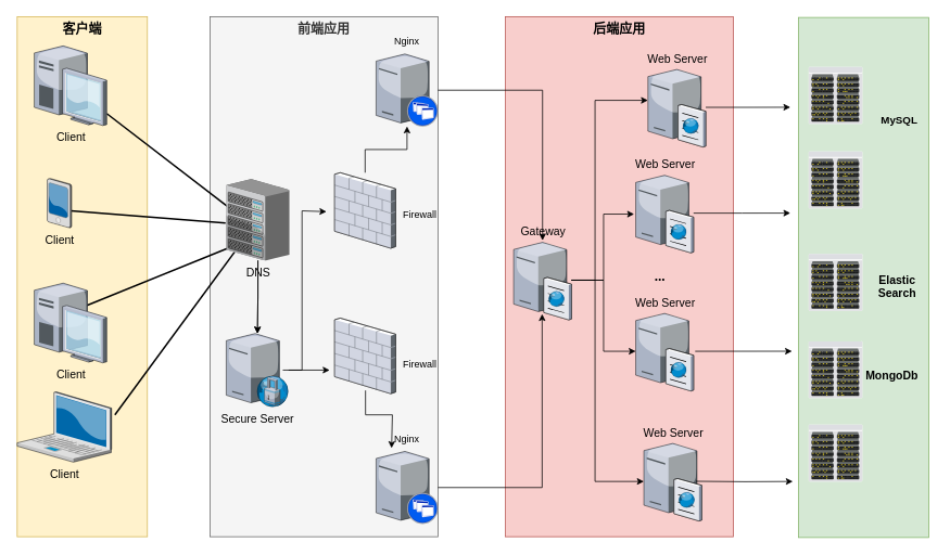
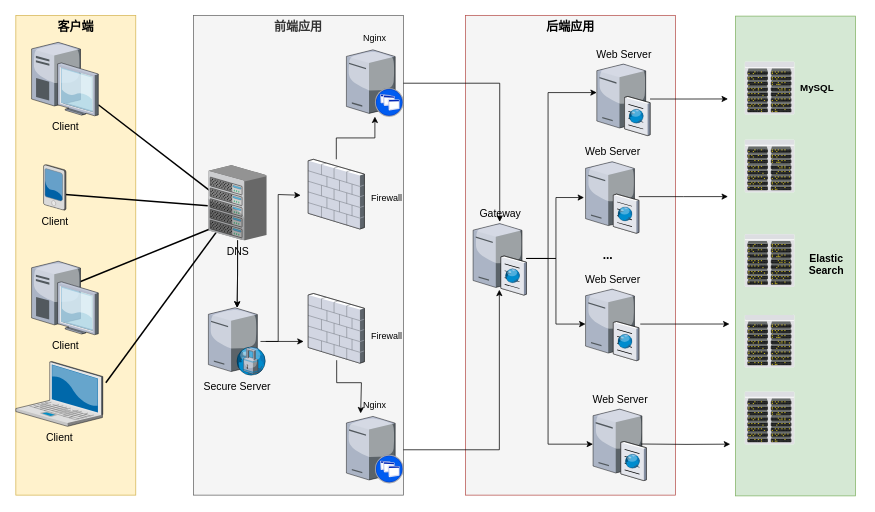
  <mxCell id="0" style=";html=1;" />
  <mxCell id="1" style=";html=1;" parent="0" />
- <mxCell id="2" value="&lt;font style=&quot;font-size: 16px;&quot;&gt;&lt;b&gt;后端应用&lt;/b&gt;&lt;/font&gt;" style="whiteSpace=wrap;html=1;fillColor=#f8cecc;fontSize=14;strokeColor=#b85450;verticalAlign=top;" parent="1" vertex="1"><mxGeometry x="620" y="20" width="280" height="640" as="geometry" /></mxCell>
+ <mxCell id="2" value="&lt;font style=&quot;font-size: 16px;&quot;&gt;&lt;b&gt;后端应用&lt;/b&gt;&lt;/font&gt;" style="whiteSpace=wrap;html=1;fillColor=#f5f5f5;fontSize=14;strokeColor=#b85450;verticalAlign=top;" parent="1" vertex="1"><mxGeometry x="620" y="20" width="280" height="640" as="geometry" /></mxCell>
  <mxCell id="3" value="&lt;font style=&quot;font-size: 16px;&quot;&gt;&lt;b&gt;前端应用&lt;/b&gt;&lt;/font&gt;" style="whiteSpace=wrap;html=1;fillColor=#f5f5f5;fontSize=14;strokeColor=#666666;verticalAlign=top;fontColor=#333333;" parent="1" vertex="1"><mxGeometry x="257" y="20" width="280" height="640" as="geometry" /></mxCell>
  <mxCell id="4" value="&lt;b&gt;&lt;font style=&quot;font-size: 16px;&quot;&gt;客户端&lt;/font&gt;&lt;/b&gt;" style="whiteSpace=wrap;html=1;fillColor=#fff2cc;fontSize=14;strokeColor=#d6b656;verticalAlign=top;" parent="1" vertex="1"><mxGeometry x="20" y="20" width="160" height="640" as="geometry" /></mxCell>
  <mxCell id="5" style="edgeStyle=none;rounded=0;html=1;startSize=10;endSize=10;jettySize=auto;orthogonalLoop=1;fontSize=14;endArrow=none;endFill=0;strokeWidth=2;entryX=0.205;entryY=0.818;entryDx=0;entryDy=0;entryPerimeter=0;" parent="1" target="20" edge="1"><mxGeometry relative="1" as="geometry"><mxPoint x="140" y="510" as="sourcePoint" /><mxPoint x="297" y="593.32" as="targetPoint" /></mxGeometry></mxCell>
  <mxCell id="6" value="Client" style="verticalLabelPosition=bottom;aspect=fixed;html=1;verticalAlign=top;strokeColor=none;shape=mxgraph.citrix.laptop_2;fillColor=#66B2FF;gradientColor=#0066CC;fontSize=14;" parent="1" vertex="1"><mxGeometry x="20" y="481.75" width="116" height="86.5" as="geometry" /></mxCell>
  <mxCell id="7" style="edgeStyle=none;rounded=0;html=1;startSize=10;endSize=10;jettySize=auto;orthogonalLoop=1;fontSize=14;endArrow=none;endFill=0;strokeWidth=2;entryX=0.098;entryY=0.826;entryDx=0;entryDy=0;entryPerimeter=0;exitX=0.708;exitY=0.286;exitDx=0;exitDy=0;exitPerimeter=0;" parent="1" source="8" target="20" edge="1"><mxGeometry relative="1" as="geometry"><mxPoint x="110" y="390" as="sourcePoint" /><mxPoint x="300" y="440" as="targetPoint" /></mxGeometry></mxCell>
  <mxCell id="8" value="Client" style="verticalLabelPosition=bottom;aspect=fixed;html=1;verticalAlign=top;strokeColor=none;shape=mxgraph.citrix.desktop;fillColor=#66B2FF;gradientColor=#0066CC;fontSize=14;" parent="1" vertex="1"><mxGeometry x="41" y="348" width="89" height="98" as="geometry" /></mxCell>
  <mxCell id="9" style="edgeStyle=none;rounded=0;html=1;startSize=10;endSize=10;jettySize=auto;orthogonalLoop=1;fontSize=14;endArrow=none;endFill=0;strokeWidth=2;exitX=0.9;exitY=0.492;exitDx=0;exitDy=0;exitPerimeter=0;entryX=-0.013;entryY=0.54;entryDx=0;entryDy=0;entryPerimeter=0;" parent="1" target="20" edge="1"><mxGeometry relative="1" as="geometry"><mxPoint x="86.02" y="259.022" as="sourcePoint" /><mxPoint x="309.042" y="236.2" as="targetPoint" /></mxGeometry></mxCell>
  <mxCell id="10" style="edgeStyle=none;rounded=0;html=1;startSize=10;endSize=10;jettySize=auto;orthogonalLoop=1;fontSize=14;endArrow=none;endFill=0;strokeWidth=2;entryX=0.156;entryY=0.417;entryDx=0;entryDy=0;entryPerimeter=0;" parent="1" source="11" target="20" edge="1"><mxGeometry relative="1" as="geometry" /></mxCell>
  <mxCell id="11" value="Client" style="verticalLabelPosition=bottom;aspect=fixed;html=1;verticalAlign=top;strokeColor=none;shape=mxgraph.citrix.desktop;fillColor=#66B2FF;gradientColor=#0066CC;fontSize=14;" parent="1" vertex="1"><mxGeometry x="41" y="56" width="89" height="98" as="geometry" /></mxCell>
  <mxCell id="12" value="Client" style="verticalLabelPosition=bottom;aspect=fixed;html=1;verticalAlign=top;strokeColor=none;shape=mxgraph.citrix.pda;fillColor=#66B2FF;gradientColor=#0066CC;fontSize=14;" parent="1" vertex="1"><mxGeometry x="57" y="219" width="30" height="61" as="geometry" /></mxCell>
  <mxCell id="13" value="" style="verticalLabelPosition=bottom;aspect=fixed;html=1;verticalAlign=top;strokeColor=none;shape=mxgraph.citrix.xenapp_server;fillColor=#66B2FF;gradientColor=#0066CC;fontSize=14;" parent="1" vertex="1"><mxGeometry x="461" y="555" width="76" height="89" as="geometry" /></mxCell>
  <mxCell id="14" style="edgeStyle=orthogonalEdgeStyle;rounded=0;orthogonalLoop=1;jettySize=auto;html=1;" edge="1" parent="1" source="15" target="41"><mxGeometry relative="1" as="geometry" /></mxCell>
  <mxCell id="15" value="" style="verticalLabelPosition=bottom;aspect=fixed;html=1;verticalAlign=top;strokeColor=none;shape=mxgraph.citrix.xenapp_server;fillColor=#66B2FF;gradientColor=#0066CC;fontSize=14;" parent="1" vertex="1"><mxGeometry x="461" y="66" width="76" height="89" as="geometry" /></mxCell>
  <mxCell id="16" style="edgeStyle=orthogonalEdgeStyle;rounded=0;orthogonalLoop=1;jettySize=auto;html=1;" edge="1" parent="1" source="17"><mxGeometry relative="1" as="geometry"><mxPoint x="970" y="131.5" as="targetPoint" /></mxGeometry></mxCell>
  <mxCell id="17" value="Web Server" style="verticalLabelPosition=top;aspect=fixed;html=1;verticalAlign=bottom;strokeColor=none;shape=mxgraph.citrix.cache_server;fillColor=#66B2FF;gradientColor=#0066CC;fontSize=14;labelPosition=center;align=center;" parent="1" vertex="1"><mxGeometry x="795" y="82.75" width="71" height="97.5" as="geometry" /></mxCell>
  <mxCell id="18" style="edgeStyle=orthogonalEdgeStyle;rounded=0;orthogonalLoop=1;jettySize=auto;html=1;" edge="1" parent="1" source="20" target="22"><mxGeometry relative="1" as="geometry" /></mxCell>
  <mxCell id="19" value="" style="edgeStyle=orthogonalEdgeStyle;rounded=0;orthogonalLoop=1;jettySize=auto;html=1;" edge="1" parent="1" source="20" target="22"><mxGeometry relative="1" as="geometry" /></mxCell>
  <mxCell id="20" value="DNS" style="verticalLabelPosition=bottom;aspect=fixed;html=1;verticalAlign=top;strokeColor=none;shape=mxgraph.citrix.chassis;fillColor=#66B2FF;gradientColor=#0066CC;fontSize=14;" parent="1" vertex="1"><mxGeometry x="277" y="220" width="77.46" height="100" as="geometry" /></mxCell>
  <mxCell id="21" value="" style="verticalLabelPosition=bottom;aspect=fixed;html=1;verticalAlign=top;strokeColor=none;shape=mxgraph.citrix.firewall;fillColor=#66B2FF;gradientColor=#0066CC;fontSize=14;" parent="1" vertex="1"><mxGeometry x="410" y="391" width="75" height="93" as="geometry" /></mxCell>
  <mxCell id="22" value="Secure Server" style="verticalLabelPosition=bottom;aspect=fixed;html=1;verticalAlign=top;strokeColor=none;shape=mxgraph.citrix.proxy_server;fillColor=#66B2FF;gradientColor=#0066CC;fontSize=14;" parent="1" vertex="1"><mxGeometry x="276.88" y="410" width="76.5" height="90" as="geometry" /></mxCell>
  <mxCell id="23" style="edgeStyle=orthogonalEdgeStyle;rounded=0;orthogonalLoop=1;jettySize=auto;html=1;" edge="1" parent="1" source="24" target="15"><mxGeometry relative="1" as="geometry" /></mxCell>
  <mxCell id="24" value="" style="verticalLabelPosition=bottom;aspect=fixed;html=1;verticalAlign=top;strokeColor=none;shape=mxgraph.citrix.firewall;fillColor=#66B2FF;gradientColor=#0066CC;fontSize=14;" vertex="1" parent="1"><mxGeometry x="410" y="212" width="75" height="93" as="geometry" /></mxCell>
  <mxCell id="25" style="edgeStyle=orthogonalEdgeStyle;rounded=0;orthogonalLoop=1;jettySize=auto;html=1;" edge="1" parent="1" source="22"><mxGeometry relative="1" as="geometry"><mxPoint x="400" y="260" as="targetPoint" /><Array as="points"><mxPoint x="370" y="455" /><mxPoint x="370" y="259" /></Array></mxGeometry></mxCell>
  <mxCell id="26" style="edgeStyle=orthogonalEdgeStyle;rounded=0;orthogonalLoop=1;jettySize=auto;html=1;entryX=0.013;entryY=0.688;entryDx=0;entryDy=0;entryPerimeter=0;" edge="1" parent="1"><mxGeometry relative="1" as="geometry"><mxPoint x="346.38" y="454.984" as="sourcePoint" /><mxPoint x="403.975" y="454.984" as="targetPoint" /></mxGeometry></mxCell>
  <mxCell id="27" value="" style="rounded=0;whiteSpace=wrap;html=1;fillColor=#d5e8d4;strokeColor=#82b366;" vertex="1" parent="1"><mxGeometry x="980" y="21" width="160" height="640" as="geometry" /></mxCell>
  <mxCell id="28" style="edgeStyle=orthogonalEdgeStyle;rounded=0;orthogonalLoop=1;jettySize=auto;html=1;entryX=0.25;entryY=0.112;entryDx=0;entryDy=0;entryPerimeter=0;" edge="1" parent="1"><mxGeometry relative="1" as="geometry"><mxPoint x="448" y="480" as="sourcePoint" /><mxPoint x="480" y="550.968" as="targetPoint" /><Array as="points"><mxPoint x="448" y="510" /><mxPoint x="481" y="510" /></Array></mxGeometry></mxCell>
  <mxCell id="29" value="" style="verticalLabelPosition=bottom;sketch=0;aspect=fixed;html=1;verticalAlign=top;strokeColor=none;align=center;outlineConnect=0;shape=mxgraph.citrix.datacenter;" vertex="1" parent="1"><mxGeometry x="992.5" y="82" width="66.11" height="70" as="geometry" /></mxCell>
- <mxCell id="30" value="&lt;font style=&quot;font-size: 13px;&quot;&gt;&lt;b&gt;MySQL&lt;/b&gt;&lt;/font&gt;" style="text;html=1;align=center;verticalAlign=middle;whiteSpace=wrap;rounded=0;" vertex="1" parent="1"><mxGeometry x="1073.61" y="132" width="60" height="30" as="geometry" /></mxCell>
+ <mxCell id="30" value="&lt;font style=&quot;font-size: 13px;&quot;&gt;&lt;b&gt;MySQL&lt;/b&gt;&lt;/font&gt;" style="text;html=1;align=center;verticalAlign=middle;whiteSpace=wrap;rounded=0;" vertex="1" parent="1"><mxGeometry x="1058.61" y="102" width="60" height="30" as="geometry" /></mxCell>
  <mxCell id="31" value="&lt;font style=&quot;font-size: 14px;&quot;&gt;&lt;b&gt;Elastic Search&lt;/b&gt;&lt;/font&gt;" style="text;html=1;align=center;verticalAlign=middle;whiteSpace=wrap;rounded=0;" vertex="1" parent="1"><mxGeometry x="1058.61" y="337.25" width="85" height="30" as="geometry" /></mxCell>
- <mxCell id="32" value="&lt;font style=&quot;font-size: 14px;&quot;&gt;&lt;b&gt;MongoDb&lt;/b&gt;&lt;/font&gt;" style="text;html=1;align=center;verticalAlign=middle;whiteSpace=wrap;rounded=0;" vertex="1" parent="1"><mxGeometry x="1064.61" y="447" width="60" height="30" as="geometry" /></mxCell>
  <mxCell id="33" style="edgeStyle=orthogonalEdgeStyle;rounded=0;orthogonalLoop=1;jettySize=auto;html=1;" edge="1" parent="1" source="34"><mxGeometry relative="1" as="geometry"><mxPoint x="970" y="261.75" as="targetPoint" /></mxGeometry></mxCell>
  <mxCell id="34" value="Web Server" style="verticalLabelPosition=top;aspect=fixed;html=1;verticalAlign=bottom;strokeColor=none;shape=mxgraph.citrix.cache_server;fillColor=#66B2FF;gradientColor=#0066CC;fontSize=14;labelPosition=center;align=center;" vertex="1" parent="1"><mxGeometry x="780" y="213" width="71" height="97.5" as="geometry" /></mxCell>
  <mxCell id="35" style="edgeStyle=orthogonalEdgeStyle;rounded=0;orthogonalLoop=1;jettySize=auto;html=1;" edge="1" parent="1"><mxGeometry relative="1" as="geometry"><mxPoint x="972" y="431.75" as="targetPoint" /><mxPoint x="853" y="431.8" as="sourcePoint" /></mxGeometry></mxCell>
  <mxCell id="36" value="Web Server" style="verticalLabelPosition=top;aspect=fixed;html=1;verticalAlign=bottom;strokeColor=none;shape=mxgraph.citrix.cache_server;fillColor=#66B2FF;gradientColor=#0066CC;fontSize=14;labelPosition=center;align=center;" vertex="1" parent="1"><mxGeometry x="780" y="383" width="71" height="97.5" as="geometry" /></mxCell>
  <mxCell id="37" value="Web Server" style="verticalLabelPosition=top;aspect=fixed;html=1;verticalAlign=bottom;strokeColor=none;shape=mxgraph.citrix.cache_server;fillColor=#66B2FF;gradientColor=#0066CC;fontSize=14;labelPosition=center;align=center;" vertex="1" parent="1"><mxGeometry x="790" y="543" width="71" height="97.5" as="geometry" /></mxCell>
  <mxCell id="38" style="edgeStyle=orthogonalEdgeStyle;rounded=0;orthogonalLoop=1;jettySize=auto;html=1;" edge="1" parent="1" source="41" target="17"><mxGeometry relative="1" as="geometry"><Array as="points"><mxPoint x="730" y="344" /><mxPoint x="730" y="123" /></Array></mxGeometry></mxCell>
  <mxCell id="39" style="edgeStyle=orthogonalEdgeStyle;rounded=0;orthogonalLoop=1;jettySize=auto;html=1;" edge="1" parent="1" source="41" target="37"><mxGeometry relative="1" as="geometry"><Array as="points"><mxPoint x="730" y="344" /><mxPoint x="730" y="592" /></Array></mxGeometry></mxCell>
  <mxCell id="40" style="edgeStyle=orthogonalEdgeStyle;rounded=0;orthogonalLoop=1;jettySize=auto;html=1;" edge="1" parent="1" source="41" target="36"><mxGeometry relative="1" as="geometry" /></mxCell>
  <mxCell id="41" value="Gateway" style="verticalLabelPosition=top;aspect=fixed;html=1;verticalAlign=bottom;strokeColor=none;shape=mxgraph.citrix.cache_server;fillColor=#66B2FF;gradientColor=#0066CC;fontSize=14;labelPosition=center;align=center;" vertex="1" parent="1"><mxGeometry x="630" y="295.5" width="71" height="97.5" as="geometry" /></mxCell>
  <mxCell id="42" style="edgeStyle=orthogonalEdgeStyle;rounded=0;orthogonalLoop=1;jettySize=auto;html=1;entryX=0.493;entryY=0.928;entryDx=0;entryDy=0;entryPerimeter=0;" edge="1" parent="1" source="13" target="41"><mxGeometry relative="1" as="geometry" /></mxCell>
  <mxCell id="43" style="edgeStyle=orthogonalEdgeStyle;rounded=0;orthogonalLoop=1;jettySize=auto;html=1;entryX=-0.028;entryY=0.513;entryDx=0;entryDy=0;entryPerimeter=0;" edge="1" parent="1" source="41" target="34"><mxGeometry relative="1" as="geometry" /></mxCell>
  <mxCell id="44" value="Firewall" style="text;html=1;align=center;verticalAlign=middle;whiteSpace=wrap;rounded=0;" vertex="1" parent="1"><mxGeometry x="485" y="249" width="60" height="30" as="geometry" /></mxCell>
  <mxCell id="45" value="Firewall" style="text;html=1;align=center;verticalAlign=middle;whiteSpace=wrap;rounded=0;" vertex="1" parent="1"><mxGeometry x="485" y="433" width="60" height="30" as="geometry" /></mxCell>
  <mxCell id="46" value="Nginx" style="text;html=1;align=center;verticalAlign=middle;whiteSpace=wrap;rounded=0;" vertex="1" parent="1"><mxGeometry x="469" y="36" width="60" height="30" as="geometry" /></mxCell>
  <mxCell id="47" value="Nginx" style="text;html=1;align=center;verticalAlign=middle;whiteSpace=wrap;rounded=0;" vertex="1" parent="1"><mxGeometry x="469" y="525" width="60" height="30" as="geometry" /></mxCell>
  <mxCell id="48" value="" style="verticalLabelPosition=bottom;sketch=0;aspect=fixed;html=1;verticalAlign=top;strokeColor=none;align=center;outlineConnect=0;shape=mxgraph.citrix.datacenter;" vertex="1" parent="1"><mxGeometry x="992.5" y="186" width="66.11" height="70" as="geometry" /></mxCell>
  <mxCell id="49" value="" style="verticalLabelPosition=bottom;sketch=0;aspect=fixed;html=1;verticalAlign=top;strokeColor=none;align=center;outlineConnect=0;shape=mxgraph.citrix.datacenter;" vertex="1" parent="1"><mxGeometry x="992.5" y="312" width="66.11" height="70" as="geometry" /></mxCell>
  <mxCell id="50" value="" style="verticalLabelPosition=bottom;sketch=0;aspect=fixed;html=1;verticalAlign=top;strokeColor=none;align=center;outlineConnect=0;shape=mxgraph.citrix.datacenter;" vertex="1" parent="1"><mxGeometry x="992.5" y="419.5" width="66.11" height="70" as="geometry" /></mxCell>
  <mxCell id="51" value="" style="verticalLabelPosition=bottom;sketch=0;aspect=fixed;html=1;verticalAlign=top;strokeColor=none;align=center;outlineConnect=0;shape=mxgraph.citrix.datacenter;" vertex="1" parent="1"><mxGeometry x="992.5" y="522" width="66.11" height="70" as="geometry" /></mxCell>
  <mxCell id="52" value="&lt;font style=&quot;font-size: 16px;&quot;&gt;&lt;b&gt;...&lt;/b&gt;&lt;/font&gt;" style="text;html=1;align=center;verticalAlign=middle;whiteSpace=wrap;rounded=0;" vertex="1" parent="1"><mxGeometry x="780" y="325" width="60" height="30" as="geometry" /></mxCell>
  <mxCell id="53" style="edgeStyle=orthogonalEdgeStyle;rounded=0;orthogonalLoop=1;jettySize=auto;html=1;" edge="1" parent="1"><mxGeometry relative="1" as="geometry"><mxPoint x="854" y="591.8" as="sourcePoint" /><mxPoint x="973" y="592" as="targetPoint" /></mxGeometry></mxCell>
